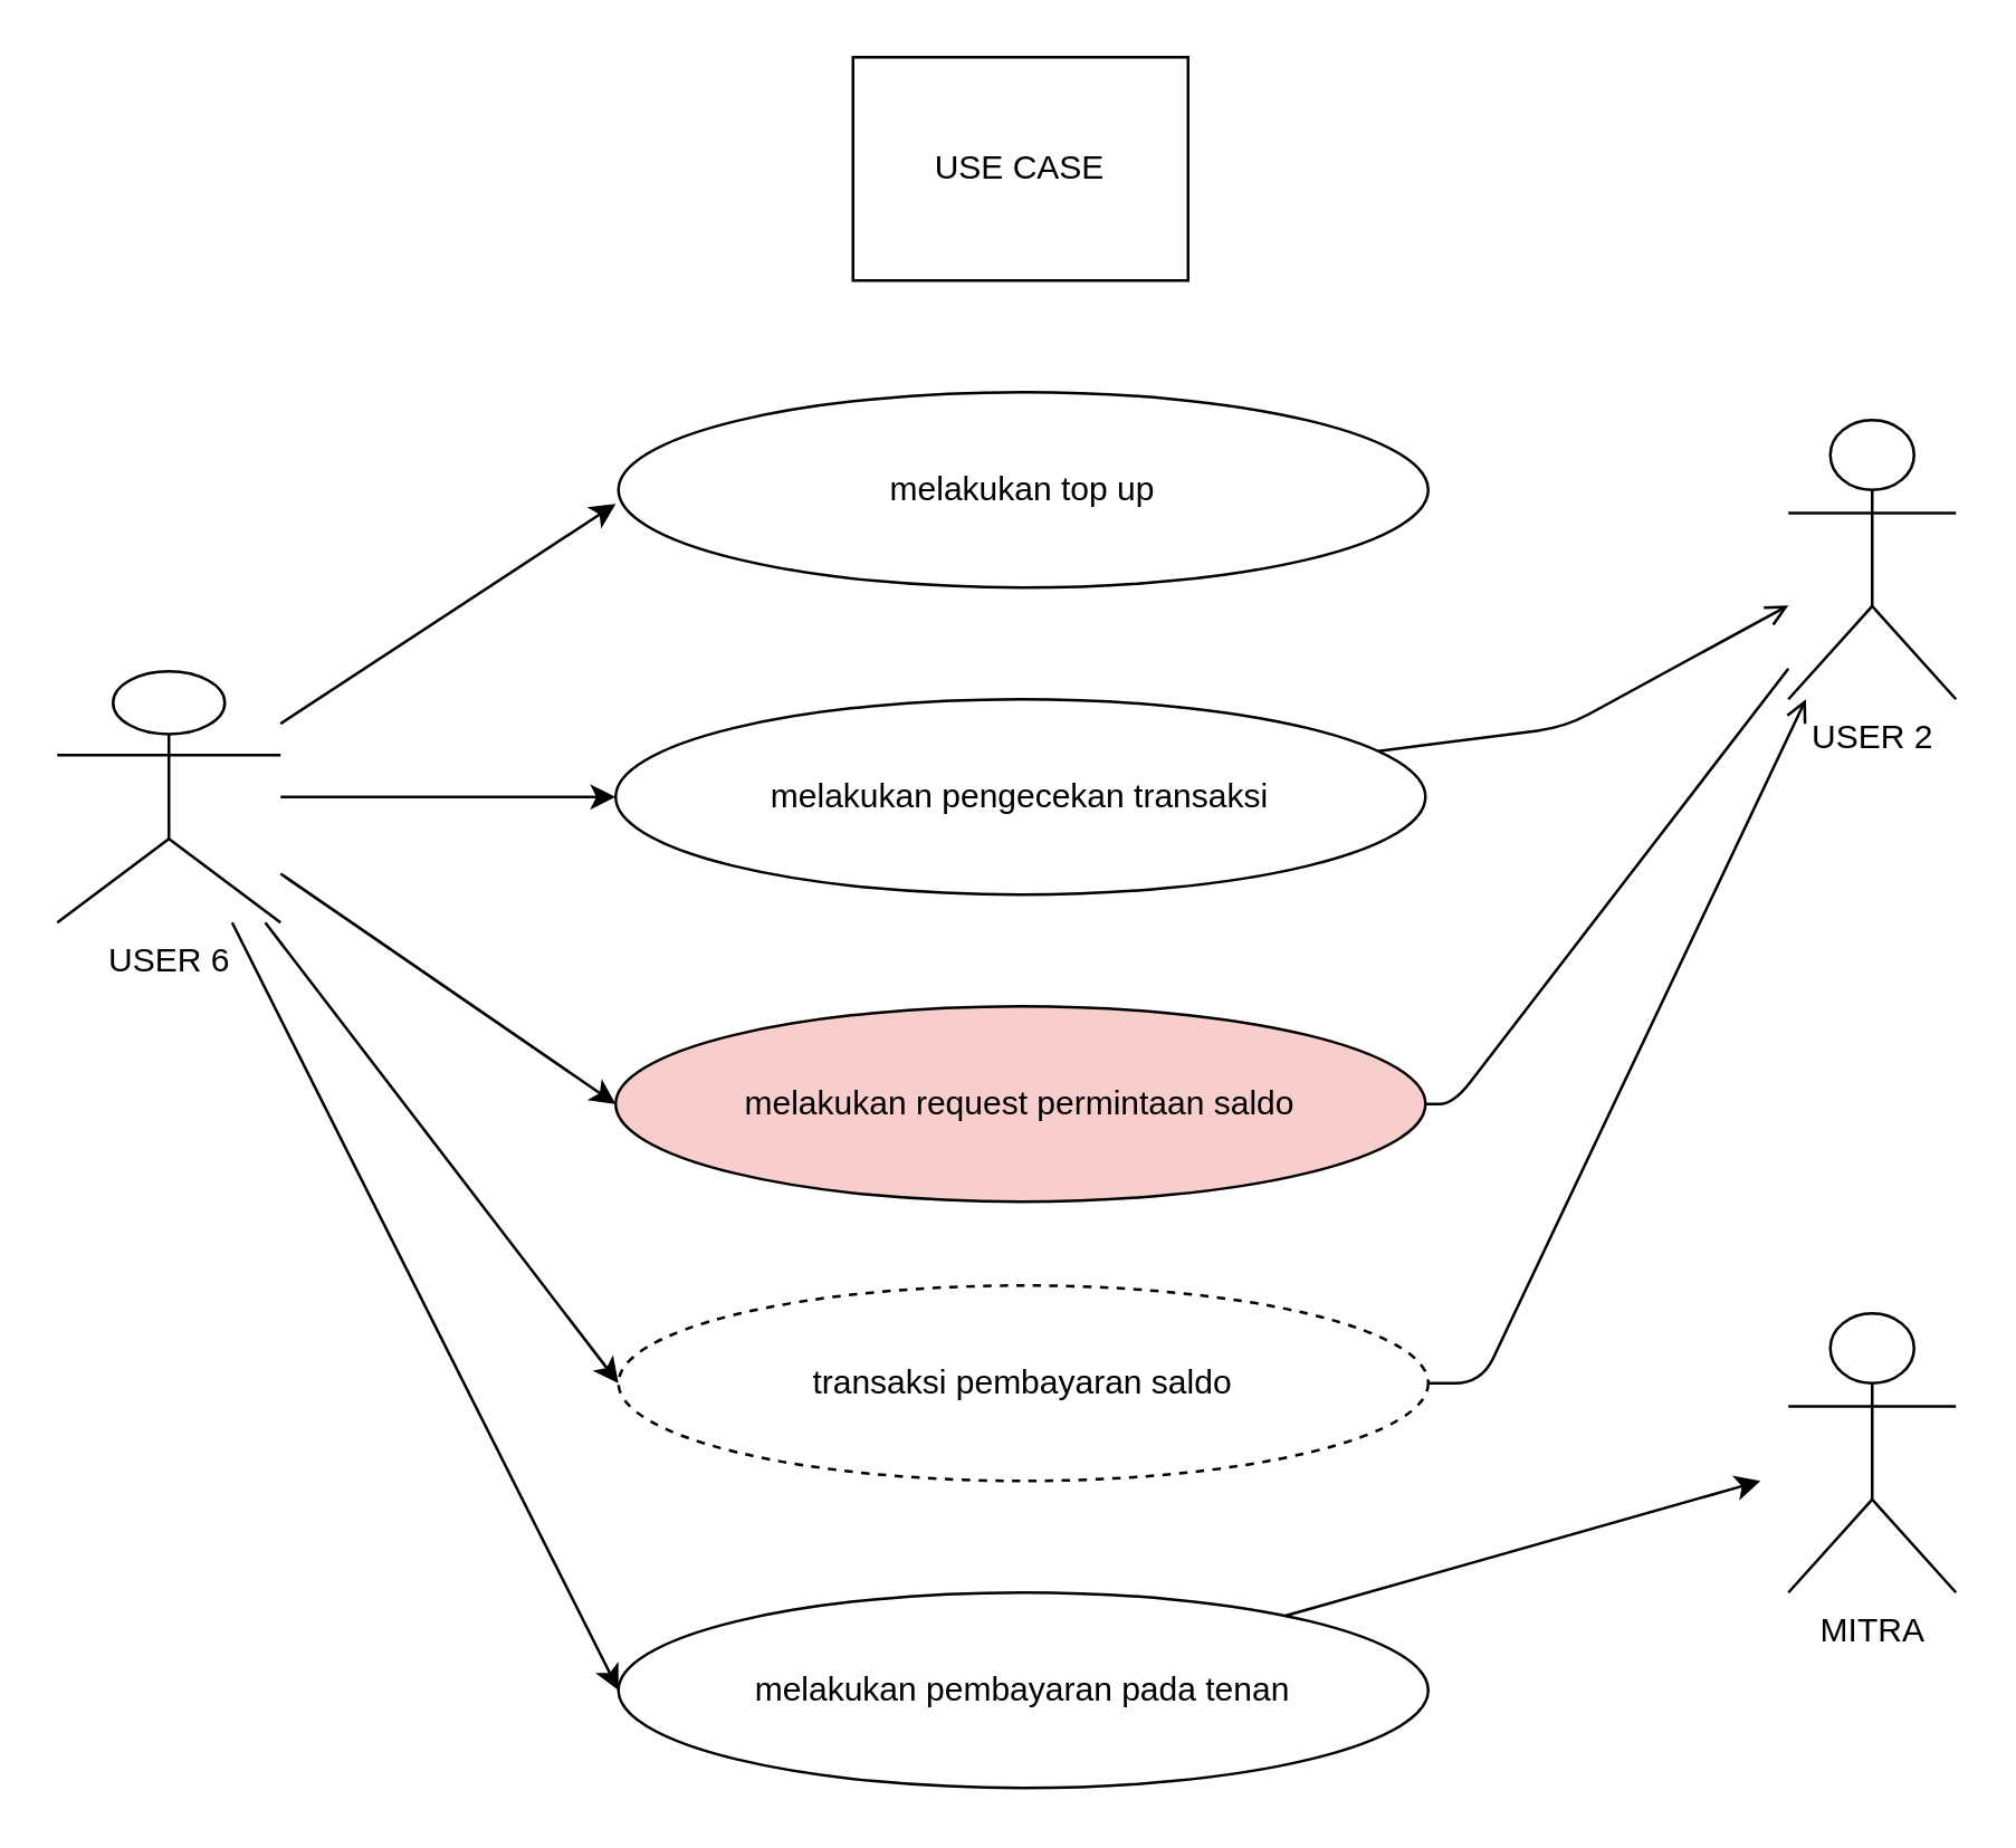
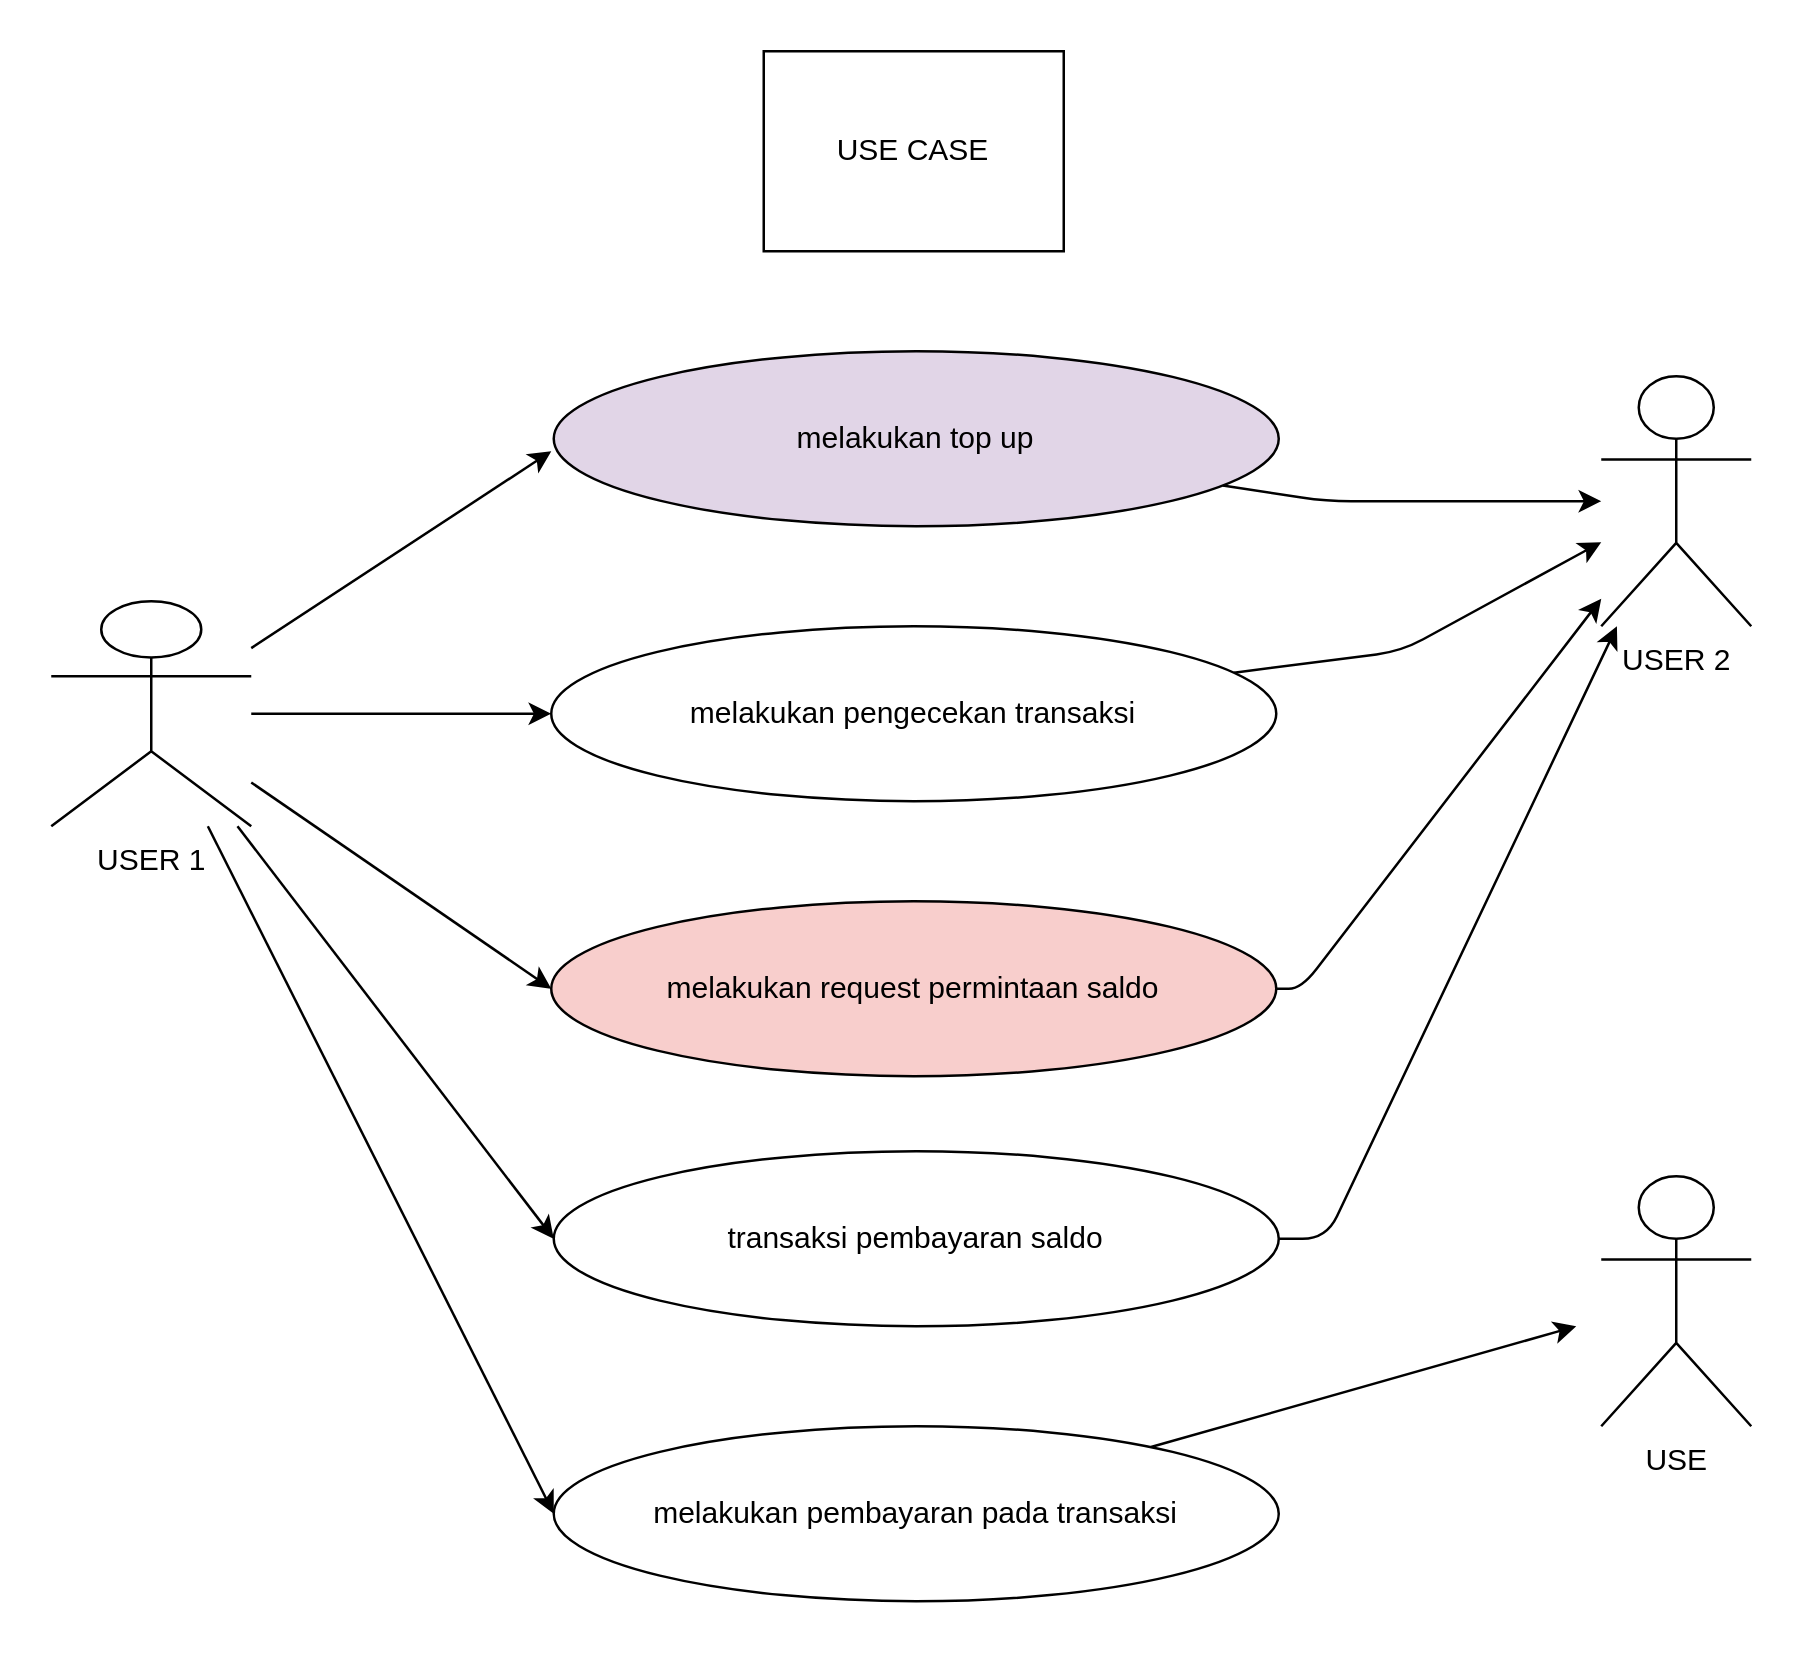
  <mxCell id="0" />
  <mxCell id="1" parent="0" />
- <mxCell id="3" value="melakukan top up" style="ellipse;whiteSpace=wrap;html=1;" parent="1" vertex="1"><mxGeometry x="221" y="140" width="290" height="70" as="geometry" /></mxCell>
+ <mxCell id="2" style="edgeStyle=none;html=1;" parent="1" source="3" target="17" edge="1"><mxGeometry relative="1" as="geometry"><Array as="points"><mxPoint x="530" y="200" /></Array></mxGeometry></mxCell>
+ <mxCell id="3" value="melakukan top up" style="ellipse;whiteSpace=wrap;html=1;fillColor=#e1d5e7;" parent="1" vertex="1"><mxGeometry x="221" y="140" width="290" height="70" as="geometry" /></mxCell>
  <mxCell id="4" style="edgeStyle=none;html=1;entryX=0;entryY=0.5;entryDx=0;entryDy=0;" parent="1" source="9" target="16" edge="1"><mxGeometry relative="1" as="geometry" /></mxCell>
  <mxCell id="5" style="edgeStyle=none;html=1;entryX=0;entryY=0.5;entryDx=0;entryDy=0;" parent="1" source="9" target="13" edge="1"><mxGeometry relative="1" as="geometry" /></mxCell>
  <mxCell id="6" style="edgeStyle=none;html=1;" parent="1" source="9" edge="1"><mxGeometry relative="1" as="geometry"><mxPoint x="220" y="180" as="targetPoint" /></mxGeometry></mxCell>
  <mxCell id="7" style="edgeStyle=none;html=1;entryX=0;entryY=0.5;entryDx=0;entryDy=0;" parent="1" source="9" target="11" edge="1"><mxGeometry relative="1" as="geometry" /></mxCell>
  <mxCell id="8" style="edgeStyle=none;html=1;entryX=0;entryY=0.5;entryDx=0;entryDy=0;" parent="1" source="9" target="20" edge="1"><mxGeometry relative="1" as="geometry" /></mxCell>
- <mxCell id="9" value="USER 6" style="shape=umlActor;verticalLabelPosition=bottom;verticalAlign=top;html=1;outlineConnect=0;" parent="1" vertex="1"><mxGeometry x="20" y="240" width="80" height="90" as="geometry" /></mxCell>
- <mxCell id="10" style="edgeStyle=none;html=1;endArrow=open;" parent="1" source="11" target="17" edge="1"><mxGeometry relative="1" as="geometry"><Array as="points"><mxPoint x="560" y="260" /></Array></mxGeometry></mxCell>
+ <mxCell id="9" value="USER 1" style="shape=umlActor;verticalLabelPosition=bottom;verticalAlign=top;html=1;outlineConnect=0;" parent="1" vertex="1"><mxGeometry x="20" y="240" width="80" height="90" as="geometry" /></mxCell>
+ <mxCell id="10" style="edgeStyle=none;html=1;" parent="1" source="11" target="17" edge="1"><mxGeometry relative="1" as="geometry"><Array as="points"><mxPoint x="560" y="260" /></Array></mxGeometry></mxCell>
  <mxCell id="11" value="melakukan pengecekan transaksi" style="ellipse;whiteSpace=wrap;html=1;" parent="1" vertex="1"><mxGeometry x="220" y="250" width="290" height="70" as="geometry" /></mxCell>
- <mxCell id="12" style="edgeStyle=none;html=1;endArrow=none;" parent="1" source="13" target="17" edge="1"><mxGeometry relative="1" as="geometry"><Array as="points"><mxPoint x="520" y="395" /></Array></mxGeometry></mxCell>
+ <mxCell id="12" style="edgeStyle=none;html=1;" parent="1" source="13" target="17" edge="1"><mxGeometry relative="1" as="geometry"><Array as="points"><mxPoint x="520" y="395" /></Array></mxGeometry></mxCell>
  <mxCell id="13" value="melakukan request permintaan saldo" style="ellipse;whiteSpace=wrap;html=1;fillColor=#f8cecc;" parent="1" vertex="1"><mxGeometry x="220" y="360" width="290" height="70" as="geometry" /></mxCell>
  <mxCell id="14" value="USE CASE" style="whiteSpace=wrap;html=1;rounded=0;" parent="1" vertex="1"><mxGeometry x="305" y="20" width="120" height="80" as="geometry" /></mxCell>
  <mxCell id="15" style="edgeStyle=none;html=1;" parent="1" source="16" edge="1"><mxGeometry relative="1" as="geometry"><mxPoint x="630" y="530" as="targetPoint" /></mxGeometry></mxCell>
- <mxCell id="16" value="melakukan pembayaran pada tenan" style="ellipse;whiteSpace=wrap;html=1;" parent="1" vertex="1"><mxGeometry x="221" y="570" width="290" height="70" as="geometry" /></mxCell>
+ <mxCell id="16" value="melakukan pembayaran pada transaksi" style="ellipse;whiteSpace=wrap;html=1;" parent="1" vertex="1"><mxGeometry x="221" y="570" width="290" height="70" as="geometry" /></mxCell>
  <mxCell id="17" value="USER 2" style="shape=umlActor;verticalLabelPosition=bottom;verticalAlign=top;html=1;outlineConnect=0;" parent="1" vertex="1"><mxGeometry x="640" y="150" width="60" height="100" as="geometry" /></mxCell>
- <mxCell id="18" value="MITRA" style="shape=umlActor;verticalLabelPosition=bottom;verticalAlign=top;html=1;outlineConnect=0;" parent="1" vertex="1"><mxGeometry x="640" y="470" width="60" height="100" as="geometry" /></mxCell>
- <mxCell id="19" style="edgeStyle=none;html=1;endArrow=open;" parent="1" source="20" target="17" edge="1"><mxGeometry relative="1" as="geometry"><Array as="points"><mxPoint x="530" y="495" /></Array></mxGeometry></mxCell>
- <mxCell id="20" value="transaksi pembayaran saldo" style="ellipse;whiteSpace=wrap;html=1;dashed=1;" parent="1" vertex="1"><mxGeometry x="221" y="460" width="290" height="70" as="geometry" /></mxCell>
+ <mxCell id="18" value="USE" style="shape=umlActor;verticalLabelPosition=bottom;verticalAlign=top;html=1;outlineConnect=0;" parent="1" vertex="1"><mxGeometry x="640" y="470" width="60" height="100" as="geometry" /></mxCell>
+ <mxCell id="19" style="edgeStyle=none;html=1;" parent="1" source="20" target="17" edge="1"><mxGeometry relative="1" as="geometry"><Array as="points"><mxPoint x="530" y="495" /></Array></mxGeometry></mxCell>
+ <mxCell id="20" value="transaksi pembayaran saldo" style="ellipse;whiteSpace=wrap;html=1;" parent="1" vertex="1"><mxGeometry x="221" y="460" width="290" height="70" as="geometry" /></mxCell>
